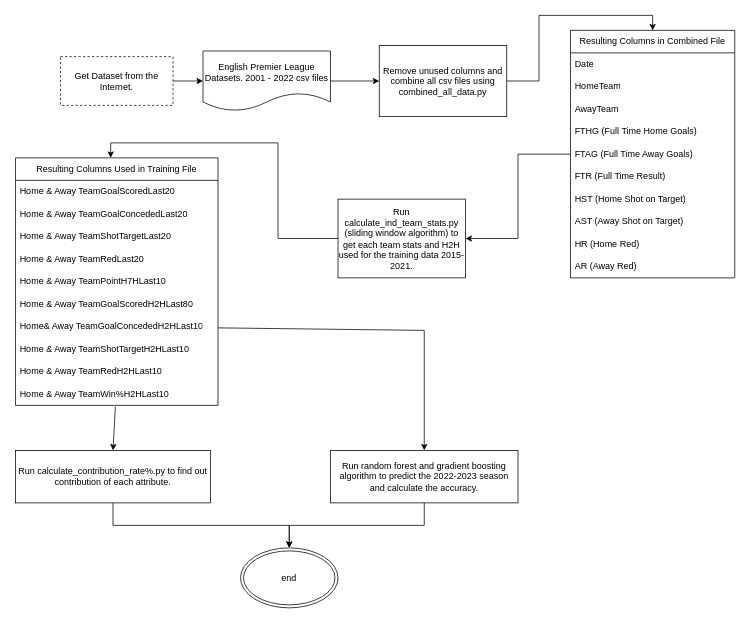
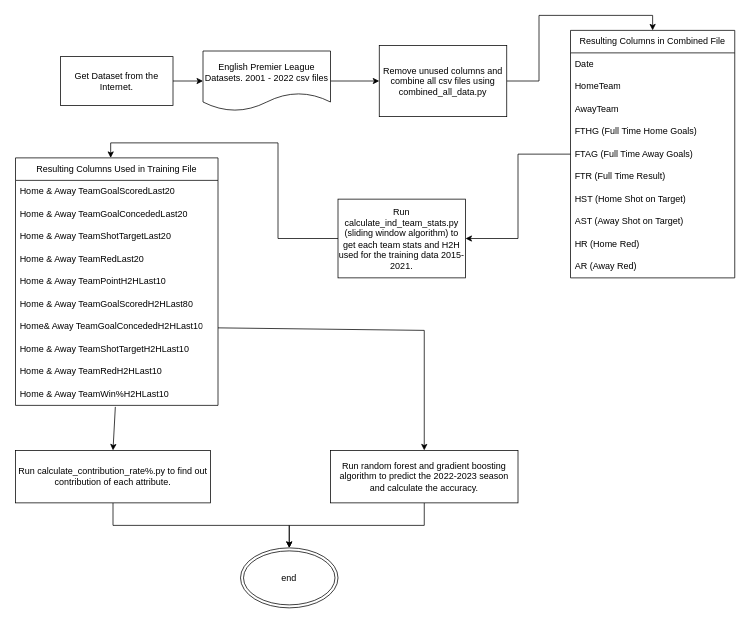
  <mxCell id="0" />
  <mxCell id="1" parent="0" />
- <mxCell id="2" value="Get Dataset from the Internet." style="rounded=0;whiteSpace=wrap;html=1;dashed=1;" vertex="1" parent="1"><mxGeometry x="80" y="75" width="150" height="65" as="geometry" /></mxCell>
+ <mxCell id="2" value="Get Dataset from the Internet." style="rounded=0;whiteSpace=wrap;html=1;" vertex="1" parent="1"><mxGeometry x="80" y="75" width="150" height="65" as="geometry" /></mxCell>
  <mxCell id="3" value="" style="endArrow=classic;html=1;rounded=0;entryX=0;entryY=0.5;entryDx=0;entryDy=0;exitX=1;exitY=0.5;exitDx=0;exitDy=0;" edge="1" parent="1" source="2" target="5"><mxGeometry width="50" height="50" relative="1" as="geometry"><mxPoint x="230" y="132.5" as="sourcePoint" /><mxPoint x="270" y="122.5" as="targetPoint" /></mxGeometry></mxCell>
  <mxCell id="4" style="edgeStyle=orthogonalEdgeStyle;rounded=0;orthogonalLoop=1;jettySize=auto;html=1;entryX=0;entryY=0.5;entryDx=0;entryDy=0;" edge="1" parent="1" source="5" target="7"><mxGeometry relative="1" as="geometry" /></mxCell>
  <mxCell id="5" value="English Premier League Datasets. 2001 - 2022 csv files" style="shape=document;whiteSpace=wrap;html=1;boundedLbl=1;" vertex="1" parent="1"><mxGeometry x="270" y="67.5" width="170" height="80" as="geometry" /></mxCell>
  <mxCell id="6" style="edgeStyle=orthogonalEdgeStyle;rounded=0;orthogonalLoop=1;jettySize=auto;html=1;entryX=0.5;entryY=0;entryDx=0;entryDy=0;" edge="1" parent="1" source="7" target="8"><mxGeometry relative="1" as="geometry"><Array as="points"><mxPoint x="718" y="108" /><mxPoint x="718" y="20" /><mxPoint x="870" y="20" /></Array></mxGeometry></mxCell>
  <mxCell id="7" value="Remove unused columns and combine all csv files using combined_all_data.py" style="rounded=0;whiteSpace=wrap;html=1;" vertex="1" parent="1"><mxGeometry x="505" y="60" width="170" height="95" as="geometry" /></mxCell>
  <mxCell id="8" value="Resulting Columns in Combined File" style="swimlane;fontStyle=0;childLayout=stackLayout;horizontal=1;startSize=30;horizontalStack=0;resizeParent=1;resizeParentMax=0;resizeLast=0;collapsible=1;marginBottom=0;whiteSpace=wrap;html=1;" vertex="1" parent="1"><mxGeometry x="760" y="40" width="219" height="330" as="geometry" /></mxCell>
  <mxCell id="9" value="Date" style="text;strokeColor=none;fillColor=none;align=left;verticalAlign=middle;spacingLeft=4;spacingRight=4;overflow=hidden;points=[[0,0.5],[1,0.5]];portConstraint=eastwest;rotatable=0;whiteSpace=wrap;html=1;" vertex="1" parent="8"><mxGeometry y="30" width="219" height="30" as="geometry" /></mxCell>
  <mxCell id="10" value="HomeTeam" style="text;strokeColor=none;fillColor=none;align=left;verticalAlign=middle;spacingLeft=4;spacingRight=4;overflow=hidden;points=[[0,0.5],[1,0.5]];portConstraint=eastwest;rotatable=0;whiteSpace=wrap;html=1;" vertex="1" parent="8"><mxGeometry y="60" width="219" height="30" as="geometry" /></mxCell>
  <mxCell id="11" value="AwayTeam" style="text;strokeColor=none;fillColor=none;align=left;verticalAlign=middle;spacingLeft=4;spacingRight=4;overflow=hidden;points=[[0,0.5],[1,0.5]];portConstraint=eastwest;rotatable=0;whiteSpace=wrap;html=1;" vertex="1" parent="8"><mxGeometry y="90" width="219" height="30" as="geometry" /></mxCell>
  <mxCell id="12" value="FTHG (Full Time Home Goals)" style="text;strokeColor=none;fillColor=none;align=left;verticalAlign=middle;spacingLeft=4;spacingRight=4;overflow=hidden;points=[[0,0.5],[1,0.5]];portConstraint=eastwest;rotatable=0;whiteSpace=wrap;html=1;" vertex="1" parent="8"><mxGeometry y="120" width="219" height="30" as="geometry" /></mxCell>
  <mxCell id="13" value="FTAG (Full Time Away Goals)" style="text;strokeColor=none;fillColor=none;align=left;verticalAlign=middle;spacingLeft=4;spacingRight=4;overflow=hidden;points=[[0,0.5],[1,0.5]];portConstraint=eastwest;rotatable=0;whiteSpace=wrap;html=1;" vertex="1" parent="8"><mxGeometry y="150" width="219" height="30" as="geometry" /></mxCell>
  <mxCell id="14" value="FTR (Full Time Result)" style="text;strokeColor=none;fillColor=none;align=left;verticalAlign=middle;spacingLeft=4;spacingRight=4;overflow=hidden;points=[[0,0.5],[1,0.5]];portConstraint=eastwest;rotatable=0;whiteSpace=wrap;html=1;" vertex="1" parent="8"><mxGeometry y="180" width="219" height="30" as="geometry" /></mxCell>
  <mxCell id="15" value="HST (Home Shot on Target)" style="text;strokeColor=none;fillColor=none;align=left;verticalAlign=middle;spacingLeft=4;spacingRight=4;overflow=hidden;points=[[0,0.5],[1,0.5]];portConstraint=eastwest;rotatable=0;whiteSpace=wrap;html=1;" vertex="1" parent="8"><mxGeometry y="210" width="219" height="30" as="geometry" /></mxCell>
  <mxCell id="16" value="AST (Away Shot on Target)" style="text;strokeColor=none;fillColor=none;align=left;verticalAlign=middle;spacingLeft=4;spacingRight=4;overflow=hidden;points=[[0,0.5],[1,0.5]];portConstraint=eastwest;rotatable=0;whiteSpace=wrap;html=1;" vertex="1" parent="8"><mxGeometry y="240" width="219" height="30" as="geometry" /></mxCell>
  <mxCell id="17" value="HR (Home Red)" style="text;strokeColor=none;fillColor=none;align=left;verticalAlign=middle;spacingLeft=4;spacingRight=4;overflow=hidden;points=[[0,0.5],[1,0.5]];portConstraint=eastwest;rotatable=0;whiteSpace=wrap;html=1;" vertex="1" parent="8"><mxGeometry y="270" width="219" height="30" as="geometry" /></mxCell>
  <mxCell id="18" value="AR (Away Red)" style="text;strokeColor=none;fillColor=none;align=left;verticalAlign=middle;spacingLeft=4;spacingRight=4;overflow=hidden;points=[[0,0.5],[1,0.5]];portConstraint=eastwest;rotatable=0;whiteSpace=wrap;html=1;" vertex="1" parent="8"><mxGeometry y="300" width="219" height="30" as="geometry" /></mxCell>
  <mxCell id="19" style="edgeStyle=orthogonalEdgeStyle;rounded=0;orthogonalLoop=1;jettySize=auto;html=1;entryX=0.47;entryY=0;entryDx=0;entryDy=0;entryPerimeter=0;" edge="1" parent="1" source="20" target="22"><mxGeometry relative="1" as="geometry" /></mxCell>
  <mxCell id="20" value="Run calculate_ind_team_stats.py (sliding window algorithm) to get each team stats and H2H used for the training data 2015-2021." style="rounded=0;whiteSpace=wrap;html=1;" vertex="1" parent="1"><mxGeometry x="450" y="265" width="170" height="105" as="geometry" /></mxCell>
  <mxCell id="21" style="edgeStyle=orthogonalEdgeStyle;rounded=0;orthogonalLoop=1;jettySize=auto;html=1;exitX=0;exitY=0.5;exitDx=0;exitDy=0;entryX=1;entryY=0.5;entryDx=0;entryDy=0;" edge="1" parent="1" source="13" target="20"><mxGeometry relative="1" as="geometry" /></mxCell>
  <mxCell id="22" value="Resulting Columns Used in Training File" style="swimlane;fontStyle=0;childLayout=stackLayout;horizontal=1;startSize=30;horizontalStack=0;resizeParent=1;resizeParentMax=0;resizeLast=0;collapsible=1;marginBottom=0;whiteSpace=wrap;html=1;" vertex="1" parent="1"><mxGeometry x="20" y="210" width="270" height="330" as="geometry" /></mxCell>
  <mxCell id="23" value="Home &amp;amp; Away TeamGoalScoredLast20" style="text;strokeColor=none;fillColor=none;align=left;verticalAlign=middle;spacingLeft=4;spacingRight=4;overflow=hidden;points=[[0,0.5],[1,0.5]];portConstraint=eastwest;rotatable=0;whiteSpace=wrap;html=1;" vertex="1" parent="22"><mxGeometry y="30" width="270" height="30" as="geometry" /></mxCell>
  <mxCell id="24" value="Home &amp;amp; Away TeamGoalConcededLast20" style="text;strokeColor=none;fillColor=none;align=left;verticalAlign=middle;spacingLeft=4;spacingRight=4;overflow=hidden;points=[[0,0.5],[1,0.5]];portConstraint=eastwest;rotatable=0;whiteSpace=wrap;html=1;" vertex="1" parent="22"><mxGeometry y="60" width="270" height="30" as="geometry" /></mxCell>
  <mxCell id="25" value="Home &amp;amp; Away TeamShotTargetLast20" style="text;strokeColor=none;fillColor=none;align=left;verticalAlign=middle;spacingLeft=4;spacingRight=4;overflow=hidden;points=[[0,0.5],[1,0.5]];portConstraint=eastwest;rotatable=0;whiteSpace=wrap;html=1;" vertex="1" parent="22"><mxGeometry y="90" width="270" height="30" as="geometry" /></mxCell>
  <mxCell id="26" value="Home &amp;amp; Away TeamRedLast20" style="text;strokeColor=none;fillColor=none;align=left;verticalAlign=middle;spacingLeft=4;spacingRight=4;overflow=hidden;points=[[0,0.5],[1,0.5]];portConstraint=eastwest;rotatable=0;whiteSpace=wrap;html=1;" vertex="1" parent="22"><mxGeometry y="120" width="270" height="30" as="geometry" /></mxCell>
- <mxCell id="27" value="Home &amp;amp; Away TeamPointH7HLast10" style="text;strokeColor=none;fillColor=none;align=left;verticalAlign=middle;spacingLeft=4;spacingRight=4;overflow=hidden;points=[[0,0.5],[1,0.5]];portConstraint=eastwest;rotatable=0;whiteSpace=wrap;html=1;" vertex="1" parent="22"><mxGeometry y="150" width="270" height="30" as="geometry" /></mxCell>
+ <mxCell id="27" value="Home &amp;amp; Away TeamPointH2HLast10" style="text;strokeColor=none;fillColor=none;align=left;verticalAlign=middle;spacingLeft=4;spacingRight=4;overflow=hidden;points=[[0,0.5],[1,0.5]];portConstraint=eastwest;rotatable=0;whiteSpace=wrap;html=1;" vertex="1" parent="22"><mxGeometry y="150" width="270" height="30" as="geometry" /></mxCell>
  <mxCell id="28" value="Home &amp;amp; Away TeamGoalScoredH2HLast80" style="text;strokeColor=none;fillColor=none;align=left;verticalAlign=middle;spacingLeft=4;spacingRight=4;overflow=hidden;points=[[0,0.5],[1,0.5]];portConstraint=eastwest;rotatable=0;whiteSpace=wrap;html=1;" vertex="1" parent="22"><mxGeometry y="180" width="270" height="30" as="geometry" /></mxCell>
  <mxCell id="29" value="Home&amp;amp; Away TeamGoalConcededH2HLast10" style="text;strokeColor=none;fillColor=none;align=left;verticalAlign=middle;spacingLeft=4;spacingRight=4;overflow=hidden;points=[[0,0.5],[1,0.5]];portConstraint=eastwest;rotatable=0;whiteSpace=wrap;html=1;" vertex="1" parent="22"><mxGeometry y="210" width="270" height="30" as="geometry" /></mxCell>
  <mxCell id="30" value="Home &amp;amp; Away TeamShotTargetH2HLast10" style="text;strokeColor=none;fillColor=none;align=left;verticalAlign=middle;spacingLeft=4;spacingRight=4;overflow=hidden;points=[[0,0.5],[1,0.5]];portConstraint=eastwest;rotatable=0;whiteSpace=wrap;html=1;" vertex="1" parent="22"><mxGeometry y="240" width="270" height="30" as="geometry" /></mxCell>
  <mxCell id="31" value="Home &amp;amp; Away TeamRedH2HLast10" style="text;strokeColor=none;fillColor=none;align=left;verticalAlign=middle;spacingLeft=4;spacingRight=4;overflow=hidden;points=[[0,0.5],[1,0.5]];portConstraint=eastwest;rotatable=0;whiteSpace=wrap;html=1;" vertex="1" parent="22"><mxGeometry y="270" width="270" height="30" as="geometry" /></mxCell>
  <mxCell id="32" value="Home &amp;amp; Away TeamWin%H2HLast10" style="text;strokeColor=none;fillColor=none;align=left;verticalAlign=middle;spacingLeft=4;spacingRight=4;overflow=hidden;points=[[0,0.5],[1,0.5]];portConstraint=eastwest;rotatable=0;whiteSpace=wrap;html=1;" vertex="1" parent="22"><mxGeometry y="300" width="270" height="30" as="geometry" /></mxCell>
  <mxCell id="33" value="" style="endArrow=classic;html=1;rounded=0;exitX=0.493;exitY=1.067;exitDx=0;exitDy=0;exitPerimeter=0;entryX=0.5;entryY=0;entryDx=0;entryDy=0;" edge="1" parent="1" source="32" target="35"><mxGeometry width="50" height="50" relative="1" as="geometry"><mxPoint x="420" y="520" as="sourcePoint" /><mxPoint x="150" y="640" as="targetPoint" /></mxGeometry></mxCell>
  <mxCell id="34" style="edgeStyle=orthogonalEdgeStyle;rounded=0;orthogonalLoop=1;jettySize=auto;html=1;exitX=0.5;exitY=1;exitDx=0;exitDy=0;entryX=0.5;entryY=0;entryDx=0;entryDy=0;" edge="1" parent="1" source="35" target="36"><mxGeometry relative="1" as="geometry" /></mxCell>
  <mxCell id="35" value="Run calculate_contribution_rate%.py to find out contribution of each attribute." style="rounded=0;whiteSpace=wrap;html=1;" vertex="1" parent="1"><mxGeometry x="20" y="600" width="260" height="70" as="geometry" /></mxCell>
  <mxCell id="36" value="end" style="ellipse;shape=doubleEllipse;whiteSpace=wrap;html=1;" vertex="1" parent="1"><mxGeometry x="320" y="730" width="130" height="80" as="geometry" /></mxCell>
  <mxCell id="37" style="edgeStyle=orthogonalEdgeStyle;rounded=0;orthogonalLoop=1;jettySize=auto;html=1;entryX=0.5;entryY=0;entryDx=0;entryDy=0;" edge="1" parent="1" source="38" target="36"><mxGeometry relative="1" as="geometry" /></mxCell>
  <mxCell id="38" value="Run random forest and gradient boosting algorithm to predict the 2022-2023 season and calculate the accuracy." style="rounded=0;whiteSpace=wrap;html=1;" vertex="1" parent="1"><mxGeometry x="440" y="600" width="250" height="70" as="geometry" /></mxCell>
  <mxCell id="39" value="" style="endArrow=classic;html=1;rounded=0;entryX=0.5;entryY=0;entryDx=0;entryDy=0;" edge="1" parent="1" source="29" target="38"><mxGeometry width="50" height="50" relative="1" as="geometry"><mxPoint x="320" y="560" as="sourcePoint" /><mxPoint x="370" y="510" as="targetPoint" /><Array as="points"><mxPoint x="565" y="440" /></Array></mxGeometry></mxCell>
